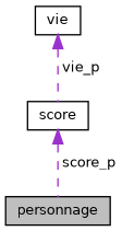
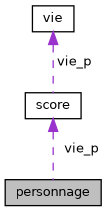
  digraph {
    node [color=black fillcolor=white fontname=Helvetica fontsize=10 shape=record style=filled]
    edge [color=darkorchid3 dir=back fontname=Helvetica fontsize=10 labelfontname=Helvetica labelfontsize=10 style=dashed]
    n1 [fillcolor=grey75 fontcolor=black height=0.2 label=personnage width=0.4]
    n2 [height=0.2 label=vie width=0.4]
    n3 [height=0.2 label=score width=0.4]
    n2 -> n3 [label=" vie_p"]
-   n3 -> n1 [label=" score_p"]
+   n3 -> n1 [label=" vie_p"]
  }
